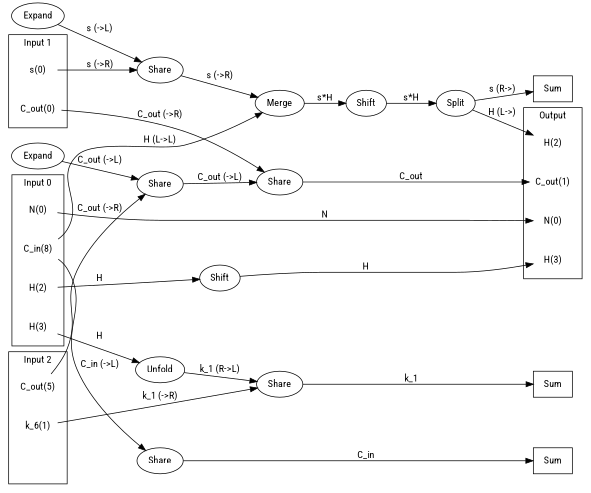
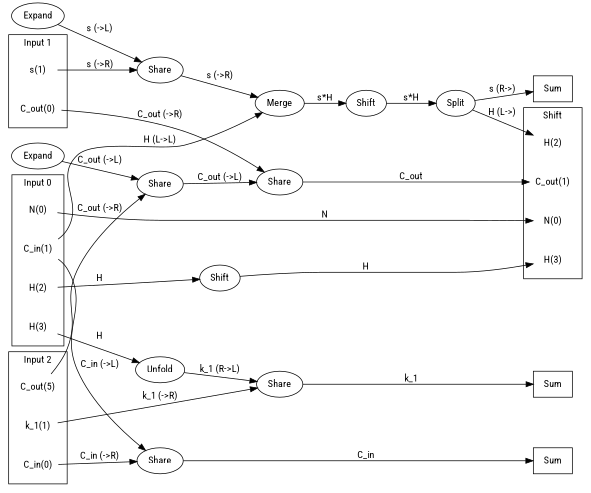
  digraph {
    fontname="Roboto Condensed"
    newrank=true
    rankdir=LR
    node [fontname="Roboto Condensed" shape=none]
    edge [fontname="Roboto Condensed"]
    n1 [label=Sum shape=box]
    n2 [label=Sum shape=box]
    n3 [label=Sum shape=box]
    n4 [label="N(0)"]
    n5 [label="C_out(1)"]
    n6 [label="H(2)"]
    n7 [label="H(3)"]
    n8 [label="N(0)"]
-   n9 [label="C_in(8)"]
+   n9 [label="C_in(1)"]
    n10 [label="H(2)"]
    n11 [label="H(3)"]
    n12 [label="C_out(0)"]
-   n13 [label="s(0)"]
-   n15 [label="k_6(1)"]
+   n13 [label="s(1)"]
+   n14 [label="C_in(0)"]
+   n15 [label="k_1(1)"]
    n16 [label="C_out(5)"]
    n17 [label=Merge shape=""]
    n18 [label=Share shape=""]
    n19 [label=Shift shape=""]
    n20 [label=Unfold shape=""]
    n21 [label=Share shape=""]
    n22 [label=Share shape=""]
    n23 [label=Share shape=""]
    n24 [label=Share shape=""]
    n25 [label=Shift shape=""]
    n26 [label=Split shape=""]
    n27 [label=Expand shape=""]
    n28 [label=Expand shape=""]
    subgraph sub_1 {
      rank=same
      n1
      n2
      n3
      n4
      n5
      n6
      n7
    }
    subgraph sub_2 {
      rank=same
      n8
      n9
      n10
      n11
      n12
      n13
+     n14
      n15
      n16
    }
    subgraph cluster_3 {
-     label=Output
+     label=Shift
      n4
      n5
      n6
      n7
    }
    subgraph cluster_4 {
      label="Input 0"
      n8
      n9
      n10
      n11
    }
    subgraph cluster_5 {
      label="Input 1"
      n12
      n13
    }
    subgraph cluster_6 {
      label="Input 2"
+     n14
      n15
      n16
    }
    n8 -> n4 [label=N]
    n9 -> n17 [label="H (L->L)"]
    n9 -> n18 [label="C_in (->L)"]
    n10 -> n19 [label=H]
    n11 -> n20 [label=H]
    n12 -> n21 [label="C_out (->R)"]
    n13 -> n22 [label="s (->R)"]
+   n14 -> n18 [label="C_in (->R)"]
    n15 -> n23 [label="k_1 (->R)"]
    n16 -> n24 [label="C_out (->R)"]
    n17 -> n25 [label="s*H"]
    n18 -> n3 [label=C_in]
    n19 -> n7 [label=H]
    n20 -> n23 [label="k_1 (R->L)"]
    n21 -> n5 [label=C_out]
    n22 -> n17 [label="s (->R)"]
    n23 -> n2 [label=k_1]
    n24 -> n21 [label="C_out (->L)"]
    n25 -> n26 [label="s*H"]
    n26 -> n1 [label="s (R->)"]
    n26 -> n6 [label="H (L->)"]
    n27 -> n22 [label="s (->L)"]
    n28 -> n24 [label="C_out (->L)"]
  }
